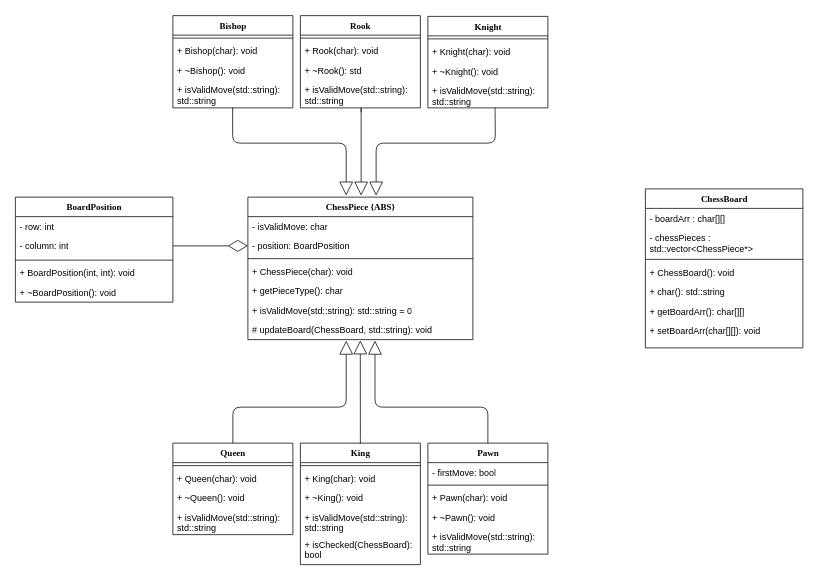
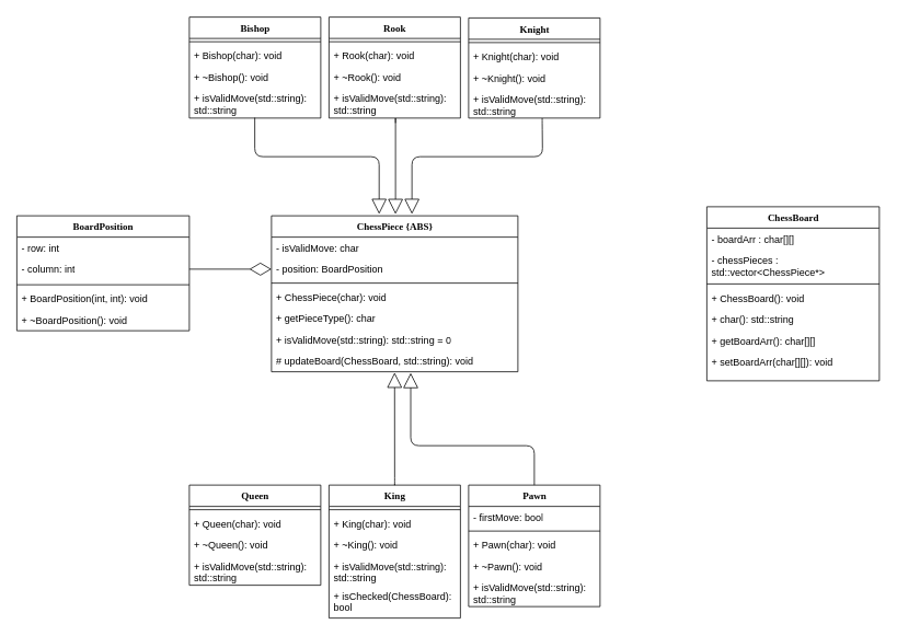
  <mxCell id="0" />
  <mxCell id="1" parent="0" />
  <mxCell id="2" value="ChessPiece {ABS}" style="swimlane;html=1;fontStyle=1;align=center;verticalAlign=top;childLayout=stackLayout;horizontal=1;startSize=26;horizontalStack=0;resizeParent=1;resizeLast=0;collapsible=1;marginBottom=0;swimlaneFillColor=#ffffff;rounded=0;shadow=0;comic=0;labelBackgroundColor=none;strokeWidth=1;fillColor=none;fontFamily=Verdana;fontSize=12" parent="1" vertex="1"><mxGeometry x="330" y="262" width="300" height="190" as="geometry" /></mxCell>
  <mxCell id="3" value="- isValidMove: char" style="text;html=1;strokeColor=none;fillColor=none;align=left;verticalAlign=top;spacingLeft=4;spacingRight=4;whiteSpace=wrap;overflow=hidden;rotatable=0;points=[[0,0.5],[1,0.5]];portConstraint=eastwest;" parent="2" vertex="1"><mxGeometry y="26" width="300" height="26" as="geometry" /></mxCell>
  <mxCell id="4" value="- position: BoardPosition" style="text;html=1;strokeColor=none;fillColor=none;align=left;verticalAlign=top;spacingLeft=4;spacingRight=4;whiteSpace=wrap;overflow=hidden;rotatable=0;points=[[0,0.5],[1,0.5]];portConstraint=eastwest;" vertex="1" parent="2"><mxGeometry y="52" width="300" height="26" as="geometry" /></mxCell>
  <mxCell id="5" value="" style="line;html=1;strokeWidth=1;fillColor=none;align=left;verticalAlign=middle;spacingTop=-1;spacingLeft=3;spacingRight=3;rotatable=0;labelPosition=right;points=[];portConstraint=eastwest;" parent="2" vertex="1"><mxGeometry y="78" width="300" height="8" as="geometry" /></mxCell>
  <mxCell id="6" value="+ ChessPiece(char): void" style="text;html=1;strokeColor=none;fillColor=none;align=left;verticalAlign=top;spacingLeft=4;spacingRight=4;whiteSpace=wrap;overflow=hidden;rotatable=0;points=[[0,0.5],[1,0.5]];portConstraint=eastwest;" vertex="1" parent="2"><mxGeometry y="86" width="300" height="26" as="geometry" /></mxCell>
  <mxCell id="7" value="+ getPieceType(): char&lt;br&gt;" style="text;html=1;strokeColor=none;fillColor=none;align=left;verticalAlign=top;spacingLeft=4;spacingRight=4;whiteSpace=wrap;overflow=hidden;rotatable=0;points=[[0,0.5],[1,0.5]];portConstraint=eastwest;" vertex="1" parent="2"><mxGeometry y="112" width="300" height="26" as="geometry" /></mxCell>
  <mxCell id="8" value="+ isValidMove(std::string): std::string = 0" style="text;html=1;strokeColor=none;fillColor=none;align=left;verticalAlign=top;spacingLeft=4;spacingRight=4;whiteSpace=wrap;overflow=hidden;rotatable=0;points=[[0,0.5],[1,0.5]];portConstraint=eastwest;" vertex="1" parent="2"><mxGeometry y="138" width="300" height="26" as="geometry" /></mxCell>
  <mxCell id="9" value="# updateBoard(ChessBoard, std::string): void" style="text;html=1;strokeColor=none;fillColor=none;align=left;verticalAlign=top;spacingLeft=4;spacingRight=4;whiteSpace=wrap;overflow=hidden;rotatable=0;points=[[0,0.5],[1,0.5]];portConstraint=eastwest;" parent="2" vertex="1"><mxGeometry y="164" width="300" height="26" as="geometry" /></mxCell>
  <mxCell id="10" value="ChessBoard" style="swimlane;html=1;fontStyle=1;align=center;verticalAlign=top;childLayout=stackLayout;horizontal=1;startSize=26;horizontalStack=0;resizeParent=1;resizeLast=0;collapsible=1;marginBottom=0;swimlaneFillColor=#ffffff;rounded=0;shadow=0;comic=0;labelBackgroundColor=none;strokeWidth=1;fillColor=none;fontFamily=Verdana;fontSize=12" vertex="1" parent="1"><mxGeometry x="860" y="251" width="210" height="212" as="geometry" /></mxCell>
  <mxCell id="11" value="- boardArr : char[][]" style="text;html=1;strokeColor=none;fillColor=none;align=left;verticalAlign=top;spacingLeft=4;spacingRight=4;whiteSpace=wrap;overflow=hidden;rotatable=0;points=[[0,0.5],[1,0.5]];portConstraint=eastwest;" vertex="1" parent="10"><mxGeometry y="26" width="210" height="26" as="geometry" /></mxCell>
  <mxCell id="12" value="- chessPieces : std::vector&amp;lt;ChessPiece*&amp;gt;" style="text;html=1;strokeColor=none;fillColor=none;align=left;verticalAlign=top;spacingLeft=4;spacingRight=4;whiteSpace=wrap;overflow=hidden;rotatable=0;points=[[0,0.5],[1,0.5]];portConstraint=eastwest;" vertex="1" parent="10"><mxGeometry y="52" width="210" height="38" as="geometry" /></mxCell>
  <mxCell id="13" value="" style="line;html=1;strokeWidth=1;fillColor=none;align=left;verticalAlign=middle;spacingTop=-1;spacingLeft=3;spacingRight=3;rotatable=0;labelPosition=right;points=[];portConstraint=eastwest;" vertex="1" parent="10"><mxGeometry y="90" width="210" height="8" as="geometry" /></mxCell>
  <mxCell id="14" value="+ ChessBoard(): void" style="text;html=1;strokeColor=none;fillColor=none;align=left;verticalAlign=top;spacingLeft=4;spacingRight=4;whiteSpace=wrap;overflow=hidden;rotatable=0;points=[[0,0.5],[1,0.5]];portConstraint=eastwest;" vertex="1" parent="10"><mxGeometry y="98" width="210" height="26" as="geometry" /></mxCell>
  <mxCell id="15" value="+ char(): std::string" style="text;html=1;strokeColor=none;fillColor=none;align=left;verticalAlign=top;spacingLeft=4;spacingRight=4;whiteSpace=wrap;overflow=hidden;rotatable=0;points=[[0,0.5],[1,0.5]];portConstraint=eastwest;" vertex="1" parent="10"><mxGeometry y="124" width="210" height="26" as="geometry" /></mxCell>
  <mxCell id="16" value="+ getBoardArr(): char[][]" style="text;html=1;strokeColor=none;fillColor=none;align=left;verticalAlign=top;spacingLeft=4;spacingRight=4;whiteSpace=wrap;overflow=hidden;rotatable=0;points=[[0,0.5],[1,0.5]];portConstraint=eastwest;" vertex="1" parent="10"><mxGeometry y="150" width="210" height="26" as="geometry" /></mxCell>
  <mxCell id="17" value="+ setBoardArr(char[][]): void" style="text;html=1;strokeColor=none;fillColor=none;align=left;verticalAlign=top;spacingLeft=4;spacingRight=4;whiteSpace=wrap;overflow=hidden;rotatable=0;points=[[0,0.5],[1,0.5]];portConstraint=eastwest;" vertex="1" parent="10"><mxGeometry y="176" width="210" height="26" as="geometry" /></mxCell>
  <mxCell id="18" value="Bishop" style="swimlane;html=1;fontStyle=1;align=center;verticalAlign=top;childLayout=stackLayout;horizontal=1;startSize=26;horizontalStack=0;resizeParent=1;resizeLast=0;collapsible=1;marginBottom=0;swimlaneFillColor=#ffffff;rounded=0;shadow=0;comic=0;labelBackgroundColor=none;strokeWidth=1;fillColor=none;fontFamily=Verdana;fontSize=12" vertex="1" parent="1"><mxGeometry x="230" y="20" width="160" height="123" as="geometry" /></mxCell>
  <mxCell id="19" value="" style="line;html=1;strokeWidth=1;fillColor=none;align=left;verticalAlign=middle;spacingTop=-1;spacingLeft=3;spacingRight=3;rotatable=0;labelPosition=right;points=[];portConstraint=eastwest;" vertex="1" parent="18"><mxGeometry y="26" width="160" height="8" as="geometry" /></mxCell>
  <mxCell id="20" value="+ Bishop(char): void" style="text;html=1;strokeColor=none;fillColor=none;align=left;verticalAlign=top;spacingLeft=4;spacingRight=4;whiteSpace=wrap;overflow=hidden;rotatable=0;points=[[0,0.5],[1,0.5]];portConstraint=eastwest;" vertex="1" parent="18"><mxGeometry y="34" width="160" height="26" as="geometry" /></mxCell>
  <mxCell id="21" value="+ ~Bishop(): void" style="text;html=1;strokeColor=none;fillColor=none;align=left;verticalAlign=top;spacingLeft=4;spacingRight=4;whiteSpace=wrap;overflow=hidden;rotatable=0;points=[[0,0.5],[1,0.5]];portConstraint=eastwest;" vertex="1" parent="18"><mxGeometry y="60" width="160" height="26" as="geometry" /></mxCell>
  <mxCell id="22" value="+ isValidMove(std::string): std::string" style="text;html=1;strokeColor=none;fillColor=none;align=left;verticalAlign=top;spacingLeft=4;spacingRight=4;whiteSpace=wrap;overflow=hidden;rotatable=0;points=[[0,0.5],[1,0.5]];portConstraint=eastwest;" vertex="1" parent="18"><mxGeometry y="86" width="160" height="36" as="geometry" /></mxCell>
  <mxCell id="23" value="Rook" style="swimlane;html=1;fontStyle=1;align=center;verticalAlign=top;childLayout=stackLayout;horizontal=1;startSize=26;horizontalStack=0;resizeParent=1;resizeLast=0;collapsible=1;marginBottom=0;swimlaneFillColor=#ffffff;rounded=0;shadow=0;comic=0;labelBackgroundColor=none;strokeWidth=1;fillColor=none;fontFamily=Verdana;fontSize=12" vertex="1" parent="1"><mxGeometry x="400" y="20" width="160" height="123" as="geometry" /></mxCell>
  <mxCell id="24" value="" style="line;html=1;strokeWidth=1;fillColor=none;align=left;verticalAlign=middle;spacingTop=-1;spacingLeft=3;spacingRight=3;rotatable=0;labelPosition=right;points=[];portConstraint=eastwest;" vertex="1" parent="23"><mxGeometry y="26" width="160" height="8" as="geometry" /></mxCell>
  <mxCell id="25" value="+ Rook(char): void" style="text;html=1;strokeColor=none;fillColor=none;align=left;verticalAlign=top;spacingLeft=4;spacingRight=4;whiteSpace=wrap;overflow=hidden;rotatable=0;points=[[0,0.5],[1,0.5]];portConstraint=eastwest;" vertex="1" parent="23"><mxGeometry y="34" width="160" height="26" as="geometry" /></mxCell>
- <mxCell id="26" value="+ ~Rook(): std" style="text;html=1;strokeColor=none;fillColor=none;align=left;verticalAlign=top;spacingLeft=4;spacingRight=4;whiteSpace=wrap;overflow=hidden;rotatable=0;points=[[0,0.5],[1,0.5]];portConstraint=eastwest;" vertex="1" parent="23"><mxGeometry y="60" width="160" height="26" as="geometry" /></mxCell>
+ <mxCell id="26" value="+ ~Rook(): void" style="text;html=1;strokeColor=none;fillColor=none;align=left;verticalAlign=top;spacingLeft=4;spacingRight=4;whiteSpace=wrap;overflow=hidden;rotatable=0;points=[[0,0.5],[1,0.5]];portConstraint=eastwest;" vertex="1" parent="23"><mxGeometry y="60" width="160" height="26" as="geometry" /></mxCell>
  <mxCell id="27" value="+ isValidMove(std::string): std::string" style="text;html=1;strokeColor=none;fillColor=none;align=left;verticalAlign=top;spacingLeft=4;spacingRight=4;whiteSpace=wrap;overflow=hidden;rotatable=0;points=[[0,0.5],[1,0.5]];portConstraint=eastwest;" vertex="1" parent="23"><mxGeometry y="86" width="160" height="36" as="geometry" /></mxCell>
  <mxCell id="28" value="Knight" style="swimlane;html=1;fontStyle=1;align=center;verticalAlign=top;childLayout=stackLayout;horizontal=1;startSize=26;horizontalStack=0;resizeParent=1;resizeLast=0;collapsible=1;marginBottom=0;swimlaneFillColor=#ffffff;rounded=0;shadow=0;comic=0;labelBackgroundColor=none;strokeWidth=1;fillColor=none;fontFamily=Verdana;fontSize=12" vertex="1" parent="1"><mxGeometry x="570" y="21" width="160" height="122" as="geometry" /></mxCell>
  <mxCell id="29" value="" style="line;html=1;strokeWidth=1;fillColor=none;align=left;verticalAlign=middle;spacingTop=-1;spacingLeft=3;spacingRight=3;rotatable=0;labelPosition=right;points=[];portConstraint=eastwest;" vertex="1" parent="28"><mxGeometry y="26" width="160" height="8" as="geometry" /></mxCell>
  <mxCell id="30" value="+ Knight(char): void" style="text;html=1;strokeColor=none;fillColor=none;align=left;verticalAlign=top;spacingLeft=4;spacingRight=4;whiteSpace=wrap;overflow=hidden;rotatable=0;points=[[0,0.5],[1,0.5]];portConstraint=eastwest;" vertex="1" parent="28"><mxGeometry y="34" width="160" height="26" as="geometry" /></mxCell>
  <mxCell id="31" value="+ ~Knight(): void" style="text;html=1;strokeColor=none;fillColor=none;align=left;verticalAlign=top;spacingLeft=4;spacingRight=4;whiteSpace=wrap;overflow=hidden;rotatable=0;points=[[0,0.5],[1,0.5]];portConstraint=eastwest;" vertex="1" parent="28"><mxGeometry y="60" width="160" height="26" as="geometry" /></mxCell>
  <mxCell id="32" value="+ isValidMove(std::string): std::string" style="text;html=1;strokeColor=none;fillColor=none;align=left;verticalAlign=top;spacingLeft=4;spacingRight=4;whiteSpace=wrap;overflow=hidden;rotatable=0;points=[[0,0.5],[1,0.5]];portConstraint=eastwest;" vertex="1" parent="28"><mxGeometry y="86" width="160" height="36" as="geometry" /></mxCell>
  <mxCell id="33" value="" style="group" vertex="1" connectable="0" parent="1"><mxGeometry x="230" y="542" width="500" height="200" as="geometry" /></mxCell>
  <mxCell id="34" value="King" style="swimlane;html=1;fontStyle=1;align=center;verticalAlign=top;childLayout=stackLayout;horizontal=1;startSize=26;horizontalStack=0;resizeParent=1;resizeLast=0;collapsible=1;marginBottom=0;swimlaneFillColor=#ffffff;rounded=0;shadow=0;comic=0;labelBackgroundColor=none;strokeWidth=1;fillColor=none;fontFamily=Verdana;fontSize=12" parent="33" vertex="1"><mxGeometry x="170" y="48" width="160" height="162" as="geometry" /></mxCell>
  <mxCell id="35" value="" style="line;html=1;strokeWidth=1;fillColor=none;align=left;verticalAlign=middle;spacingTop=-1;spacingLeft=3;spacingRight=3;rotatable=0;labelPosition=right;points=[];portConstraint=eastwest;" parent="34" vertex="1"><mxGeometry y="26" width="160" height="8" as="geometry" /></mxCell>
  <mxCell id="36" value="+ King(char): void" style="text;html=1;strokeColor=none;fillColor=none;align=left;verticalAlign=top;spacingLeft=4;spacingRight=4;whiteSpace=wrap;overflow=hidden;rotatable=0;points=[[0,0.5],[1,0.5]];portConstraint=eastwest;" vertex="1" parent="34"><mxGeometry y="34" width="160" height="26" as="geometry" /></mxCell>
  <mxCell id="37" value="+ ~King(): void" style="text;html=1;strokeColor=none;fillColor=none;align=left;verticalAlign=top;spacingLeft=4;spacingRight=4;whiteSpace=wrap;overflow=hidden;rotatable=0;points=[[0,0.5],[1,0.5]];portConstraint=eastwest;" vertex="1" parent="34"><mxGeometry y="60" width="160" height="26" as="geometry" /></mxCell>
  <mxCell id="38" value="+ isValidMove(std::string): std::string" style="text;html=1;strokeColor=none;fillColor=none;align=left;verticalAlign=top;spacingLeft=4;spacingRight=4;whiteSpace=wrap;overflow=hidden;rotatable=0;points=[[0,0.5],[1,0.5]];portConstraint=eastwest;" parent="34" vertex="1"><mxGeometry y="86" width="160" height="36" as="geometry" /></mxCell>
  <mxCell id="39" value="+ isChecked(ChessBoard): bool" style="text;html=1;strokeColor=none;fillColor=none;align=left;verticalAlign=top;spacingLeft=4;spacingRight=4;whiteSpace=wrap;overflow=hidden;rotatable=0;points=[[0,0.5],[1,0.5]];portConstraint=eastwest;" vertex="1" parent="34"><mxGeometry y="122" width="160" height="40" as="geometry" /></mxCell>
  <mxCell id="40" value="Pawn" style="swimlane;html=1;fontStyle=1;align=center;verticalAlign=top;childLayout=stackLayout;horizontal=1;startSize=26;horizontalStack=0;resizeParent=1;resizeLast=0;collapsible=1;marginBottom=0;swimlaneFillColor=#ffffff;rounded=0;shadow=0;comic=0;labelBackgroundColor=none;strokeWidth=1;fillColor=none;fontFamily=Verdana;fontSize=12" vertex="1" parent="33"><mxGeometry x="340" y="48" width="160" height="148" as="geometry" /></mxCell>
  <mxCell id="41" value="- firstMove: bool" style="text;html=1;strokeColor=none;fillColor=none;align=left;verticalAlign=top;spacingLeft=4;spacingRight=4;whiteSpace=wrap;overflow=hidden;rotatable=0;points=[[0,0.5],[1,0.5]];portConstraint=eastwest;" vertex="1" parent="40"><mxGeometry y="26" width="160" height="26" as="geometry" /></mxCell>
  <mxCell id="42" value="" style="line;html=1;strokeWidth=1;fillColor=none;align=left;verticalAlign=middle;spacingTop=-1;spacingLeft=3;spacingRight=3;rotatable=0;labelPosition=right;points=[];portConstraint=eastwest;" vertex="1" parent="40"><mxGeometry y="52" width="160" height="8" as="geometry" /></mxCell>
  <mxCell id="43" value="+ Pawn(char): void" style="text;html=1;strokeColor=none;fillColor=none;align=left;verticalAlign=top;spacingLeft=4;spacingRight=4;whiteSpace=wrap;overflow=hidden;rotatable=0;points=[[0,0.5],[1,0.5]];portConstraint=eastwest;" vertex="1" parent="40"><mxGeometry y="60" width="160" height="26" as="geometry" /></mxCell>
  <mxCell id="44" value="+ ~Pawn(): void" style="text;html=1;strokeColor=none;fillColor=none;align=left;verticalAlign=top;spacingLeft=4;spacingRight=4;whiteSpace=wrap;overflow=hidden;rotatable=0;points=[[0,0.5],[1,0.5]];portConstraint=eastwest;" vertex="1" parent="40"><mxGeometry y="86" width="160" height="26" as="geometry" /></mxCell>
  <mxCell id="45" value="+ isValidMove(std::string): std::string" style="text;html=1;strokeColor=none;fillColor=none;align=left;verticalAlign=top;spacingLeft=4;spacingRight=4;whiteSpace=wrap;overflow=hidden;rotatable=0;points=[[0,0.5],[1,0.5]];portConstraint=eastwest;" vertex="1" parent="40"><mxGeometry y="112" width="160" height="36" as="geometry" /></mxCell>
  <mxCell id="46" value="Queen" style="swimlane;html=1;fontStyle=1;align=center;verticalAlign=top;childLayout=stackLayout;horizontal=1;startSize=26;horizontalStack=0;resizeParent=1;resizeLast=0;collapsible=1;marginBottom=0;swimlaneFillColor=#ffffff;rounded=0;shadow=0;comic=0;labelBackgroundColor=none;strokeWidth=1;fillColor=none;fontFamily=Verdana;fontSize=12" vertex="1" parent="33"><mxGeometry y="48" width="160" height="122" as="geometry" /></mxCell>
  <mxCell id="47" value="" style="line;html=1;strokeWidth=1;fillColor=none;align=left;verticalAlign=middle;spacingTop=-1;spacingLeft=3;spacingRight=3;rotatable=0;labelPosition=right;points=[];portConstraint=eastwest;" vertex="1" parent="46"><mxGeometry y="26" width="160" height="8" as="geometry" /></mxCell>
  <mxCell id="48" value="+ Queen(char): void" style="text;html=1;strokeColor=none;fillColor=none;align=left;verticalAlign=top;spacingLeft=4;spacingRight=4;whiteSpace=wrap;overflow=hidden;rotatable=0;points=[[0,0.5],[1,0.5]];portConstraint=eastwest;" vertex="1" parent="46"><mxGeometry y="34" width="160" height="26" as="geometry" /></mxCell>
  <mxCell id="49" value="+ ~Queen(): void" style="text;html=1;strokeColor=none;fillColor=none;align=left;verticalAlign=top;spacingLeft=4;spacingRight=4;whiteSpace=wrap;overflow=hidden;rotatable=0;points=[[0,0.5],[1,0.5]];portConstraint=eastwest;" vertex="1" parent="46"><mxGeometry y="60" width="160" height="26" as="geometry" /></mxCell>
  <mxCell id="50" value="+ isValidMove(std::string): std::string" style="text;html=1;strokeColor=none;fillColor=none;align=left;verticalAlign=top;spacingLeft=4;spacingRight=4;whiteSpace=wrap;overflow=hidden;rotatable=0;points=[[0,0.5],[1,0.5]];portConstraint=eastwest;" vertex="1" parent="46"><mxGeometry y="86" width="160" height="36" as="geometry" /></mxCell>
  <mxCell id="51" value="BoardPosition" style="swimlane;html=1;fontStyle=1;align=center;verticalAlign=top;childLayout=stackLayout;horizontal=1;startSize=26;horizontalStack=0;resizeParent=1;resizeLast=0;collapsible=1;marginBottom=0;swimlaneFillColor=#ffffff;rounded=0;shadow=0;comic=0;labelBackgroundColor=none;strokeWidth=1;fillColor=none;fontFamily=Verdana;fontSize=12" vertex="1" parent="1"><mxGeometry x="20" y="262" width="210" height="140" as="geometry" /></mxCell>
  <mxCell id="52" value="- row: int" style="text;html=1;strokeColor=none;fillColor=none;align=left;verticalAlign=top;spacingLeft=4;spacingRight=4;whiteSpace=wrap;overflow=hidden;rotatable=0;points=[[0,0.5],[1,0.5]];portConstraint=eastwest;" vertex="1" parent="51"><mxGeometry y="26" width="210" height="26" as="geometry" /></mxCell>
  <mxCell id="53" value="- column: int" style="text;html=1;strokeColor=none;fillColor=none;align=left;verticalAlign=top;spacingLeft=4;spacingRight=4;whiteSpace=wrap;overflow=hidden;rotatable=0;points=[[0,0.5],[1,0.5]];portConstraint=eastwest;" vertex="1" parent="51"><mxGeometry y="52" width="210" height="28" as="geometry" /></mxCell>
  <mxCell id="54" value="" style="line;html=1;strokeWidth=1;fillColor=none;align=left;verticalAlign=middle;spacingTop=-1;spacingLeft=3;spacingRight=3;rotatable=0;labelPosition=right;points=[];portConstraint=eastwest;" vertex="1" parent="51"><mxGeometry y="80" width="210" height="8" as="geometry" /></mxCell>
  <mxCell id="55" value="+ BoardPosition(int, int): void" style="text;html=1;strokeColor=none;fillColor=none;align=left;verticalAlign=top;spacingLeft=4;spacingRight=4;whiteSpace=wrap;overflow=hidden;rotatable=0;points=[[0,0.5],[1,0.5]];portConstraint=eastwest;" vertex="1" parent="51"><mxGeometry y="88" width="210" height="26" as="geometry" /></mxCell>
  <mxCell id="56" value="+ ~BoardPosition(): void" style="text;html=1;strokeColor=none;fillColor=none;align=left;verticalAlign=top;spacingLeft=4;spacingRight=4;whiteSpace=wrap;overflow=hidden;rotatable=0;points=[[0,0.5],[1,0.5]];portConstraint=eastwest;" vertex="1" parent="51"><mxGeometry y="114" width="210" height="26" as="geometry" /></mxCell>
  <mxCell id="57" value="" style="endArrow=diamondThin;endFill=0;endSize=24;html=1;entryX=0;entryY=0.5;entryDx=0;entryDy=0;" edge="1" parent="1" target="4"><mxGeometry width="160" relative="1" as="geometry"><mxPoint x="230" y="327" as="sourcePoint" /><mxPoint x="310" y="320" as="targetPoint" /></mxGeometry></mxCell>
- <mxCell id="58" style="edgeStyle=orthogonalEdgeStyle;html=1;labelBackgroundColor=none;startFill=0;startSize=8;endArrow=block;endFill=0;endSize=16;fontFamily=Verdana;fontSize=12;exitX=0.5;exitY=0;exitDx=0;exitDy=0;entryX=0.437;entryY=1.054;entryDx=0;entryDy=0;entryPerimeter=0;" edge="1" parent="1" source="46" target="9"><mxGeometry relative="1" as="geometry"><Array as="points"><mxPoint x="310" y="542" /><mxPoint x="461" y="542" /></Array><mxPoint x="320" y="574" as="sourcePoint" /><mxPoint x="461" y="460" as="targetPoint" /></mxGeometry></mxCell>
  <mxCell id="59" style="edgeStyle=orthogonalEdgeStyle;html=1;labelBackgroundColor=none;startFill=0;startSize=8;endArrow=block;endFill=0;endSize=16;fontFamily=Verdana;fontSize=12;entryX=0.565;entryY=1.054;entryDx=0;entryDy=0;entryPerimeter=0;exitX=0.5;exitY=0;exitDx=0;exitDy=0;" edge="1" parent="1" source="40" target="9"><mxGeometry relative="1" as="geometry"><Array as="points"><mxPoint x="650" y="542" /><mxPoint x="500" y="542" /></Array><mxPoint x="650" y="584" as="sourcePoint" /><mxPoint x="500" y="460" as="targetPoint" /></mxGeometry></mxCell>
  <mxCell id="60" style="edgeStyle=orthogonalEdgeStyle;html=1;labelBackgroundColor=none;startFill=0;startSize=8;endArrow=block;endFill=0;endSize=16;fontFamily=Verdana;fontSize=12;exitX=0.498;exitY=1.015;exitDx=0;exitDy=0;entryX=0.437;entryY=-0.011;entryDx=0;entryDy=0;entryPerimeter=0;exitPerimeter=0;" edge="1" parent="1" source="22" target="2"><mxGeometry relative="1" as="geometry"><Array as="points"><mxPoint x="310" y="190" /><mxPoint x="461" y="190" /></Array><mxPoint x="310" y="279.6" as="sourcePoint" /><mxPoint x="461.1" y="143.004" as="targetPoint" /></mxGeometry></mxCell>
  <mxCell id="61" style="edgeStyle=orthogonalEdgeStyle;html=1;labelBackgroundColor=none;startFill=0;startSize=8;endArrow=block;endFill=0;endSize=16;fontFamily=Verdana;fontSize=12;" edge="1" parent="1"><mxGeometry relative="1" as="geometry"><Array as="points"><mxPoint x="481" y="140" /><mxPoint x="481" y="140" /></Array><mxPoint x="481" y="149" as="sourcePoint" /><mxPoint x="481" y="260" as="targetPoint" /></mxGeometry></mxCell>
  <mxCell id="62" style="edgeStyle=orthogonalEdgeStyle;html=1;labelBackgroundColor=none;startFill=0;startSize=8;endArrow=block;endFill=0;endSize=16;fontFamily=Verdana;fontSize=12;" edge="1" parent="1"><mxGeometry relative="1" as="geometry"><Array as="points"><mxPoint x="479.88" y="591" /></Array><mxPoint x="480" y="589" as="sourcePoint" /><mxPoint x="479.88" y="453" as="targetPoint" /></mxGeometry></mxCell>
  <mxCell id="63" style="edgeStyle=orthogonalEdgeStyle;html=1;labelBackgroundColor=none;startFill=0;startSize=8;endArrow=block;endFill=0;endSize=16;fontFamily=Verdana;fontSize=12;exitX=0.56;exitY=1.004;exitDx=0;exitDy=0;exitPerimeter=0;entryX=0.54;entryY=-0.011;entryDx=0;entryDy=0;entryPerimeter=0;" edge="1" parent="1" source="32"><mxGeometry relative="1" as="geometry"><Array as="points"><mxPoint x="660" y="147" /><mxPoint x="660" y="147" /><mxPoint x="660" y="190" /><mxPoint x="501" y="190" /></Array><mxPoint x="662.04" y="146.996" as="sourcePoint" /><mxPoint x="501" y="259.91" as="targetPoint" /></mxGeometry></mxCell>
